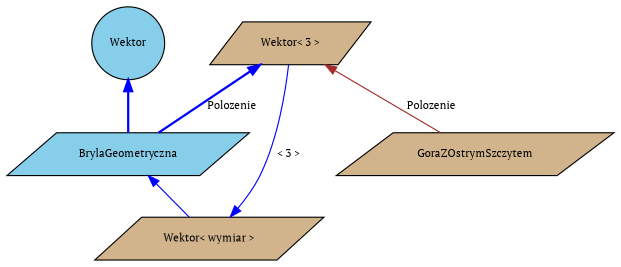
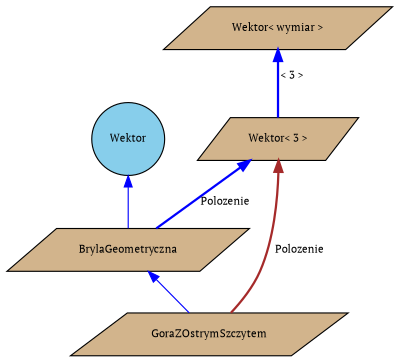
  digraph {
    fontname="PT Serif"
    node [color=black fillcolor=tan fontname="PT Serif" fontsize=10 shape=parallelogram style=filled]
    edge [color=blue dir=back fontname="PT Serif" fontsize=10 labelfontname=FreeSans labelfontsize=10 style=bold]
    n1 [fontcolor=black height=0.2 label=GoraZOstrymSzczytem width=0.4]
-   n2 [fillcolor=skyblue height=0.2 label=BrylaGeometryczna width=0.4]
+   n2 [height=0.2 label=BrylaGeometryczna width=0.4]
    n3 [fillcolor=skyblue height=0.2 label=Wektor shape=circle width=0.4]
    n4 [height=0.2 label="Wektor\< 3 \>" width=0.4]
    n5 [height=0.2 label="Wektor\< wymiar \>" width=0.4]
-   n2 -> n5 [style=solid]
-   n3 -> n2
-   n4 -> n1 [color=brown label=" Polozenie" style=solid]
+   n2 -> n1 [style=solid]
+   n3 -> n2 [style=solid]
+   n4 -> n1 [color=brown label=" Polozenie"]
    n4 -> n2 [label=" Polozenie"]
-   n5 -> n4 [label=" \< 3 \>" style=solid]
+   n5 -> n4 [label=" \< 3 \>"]
  }
